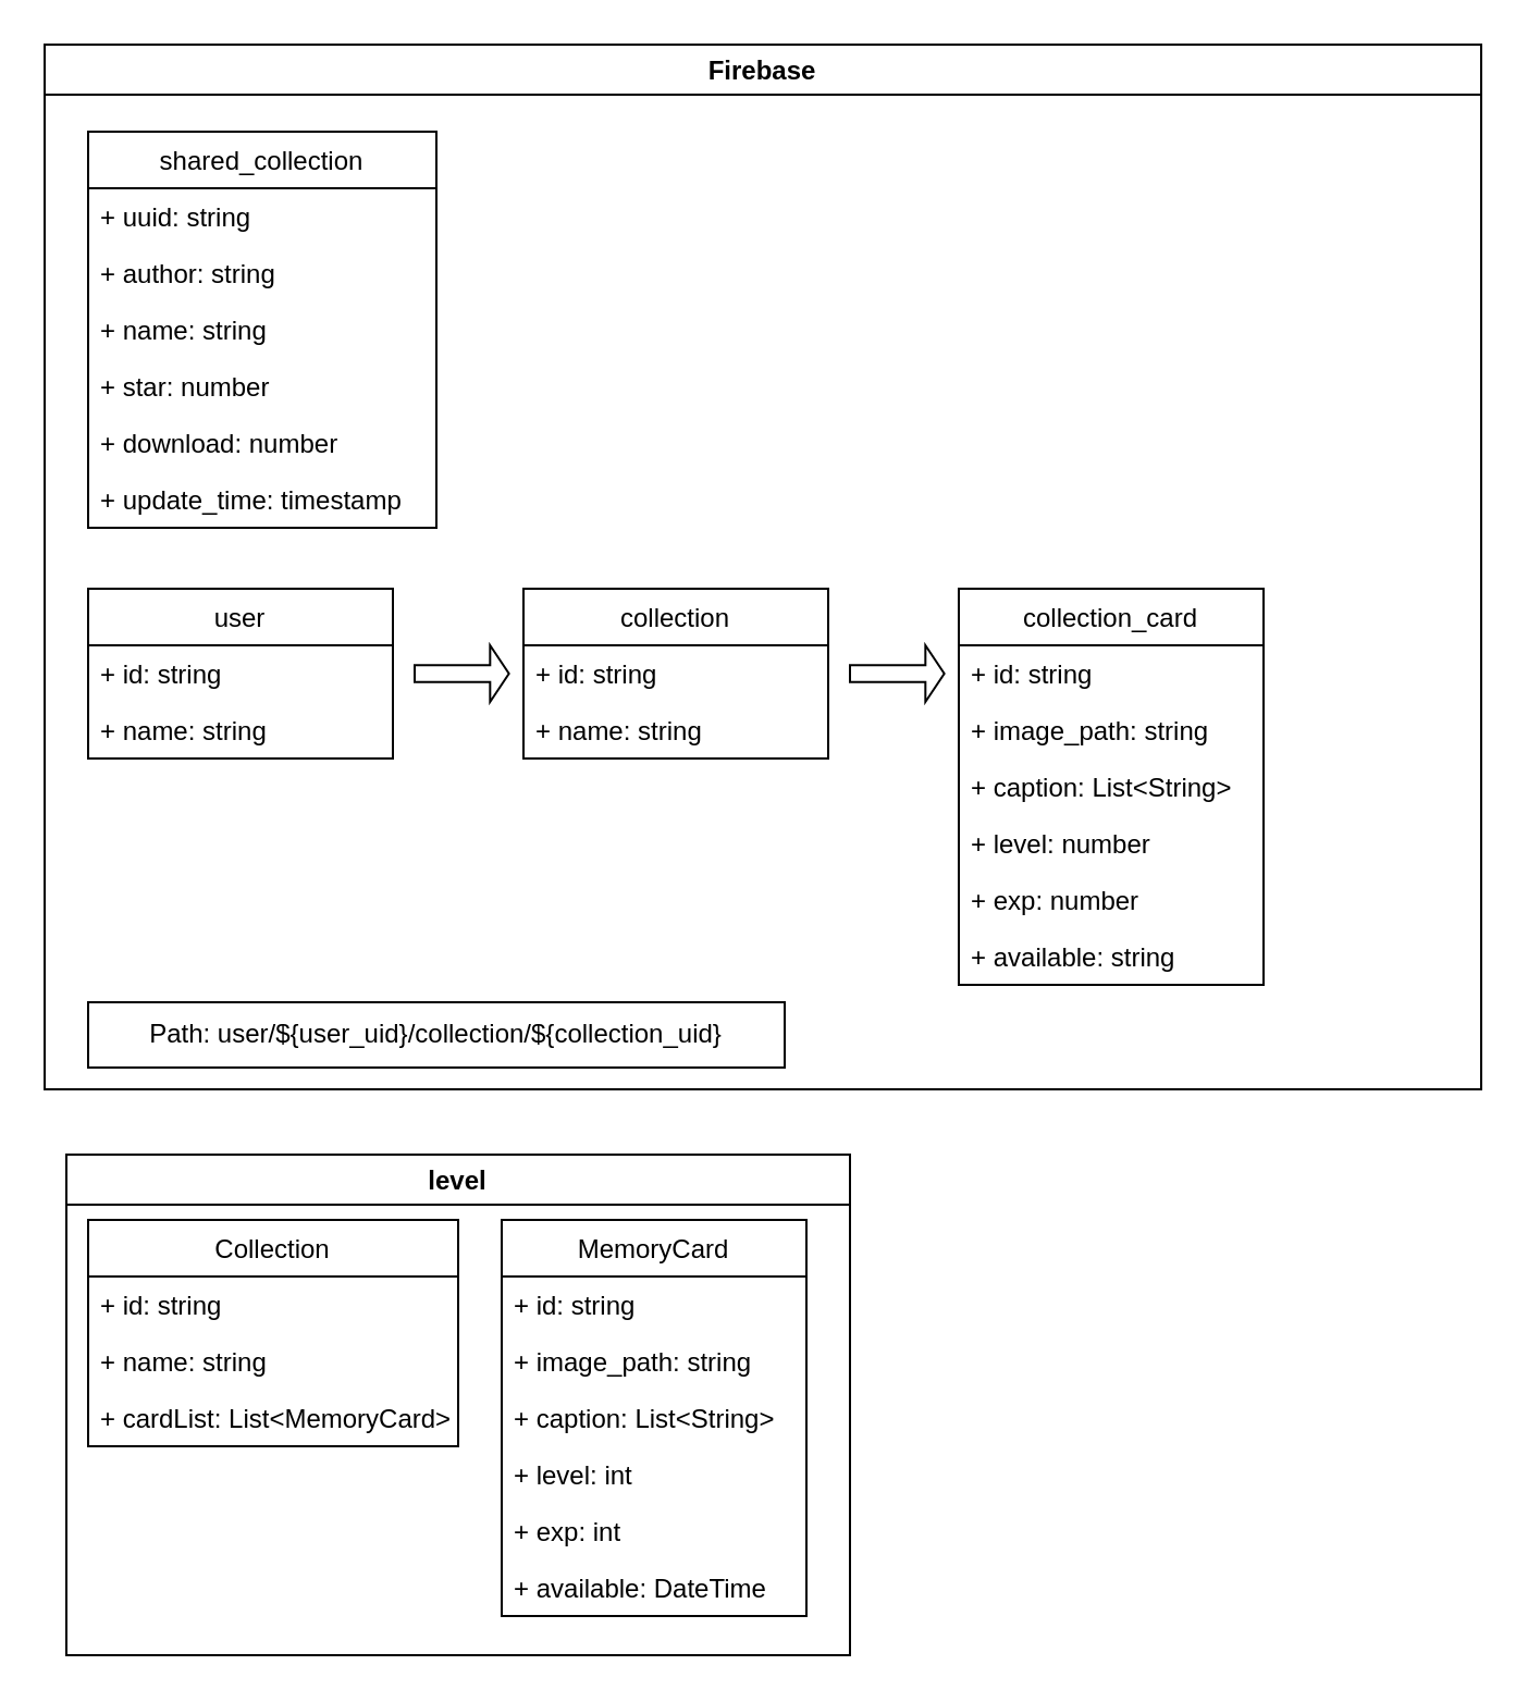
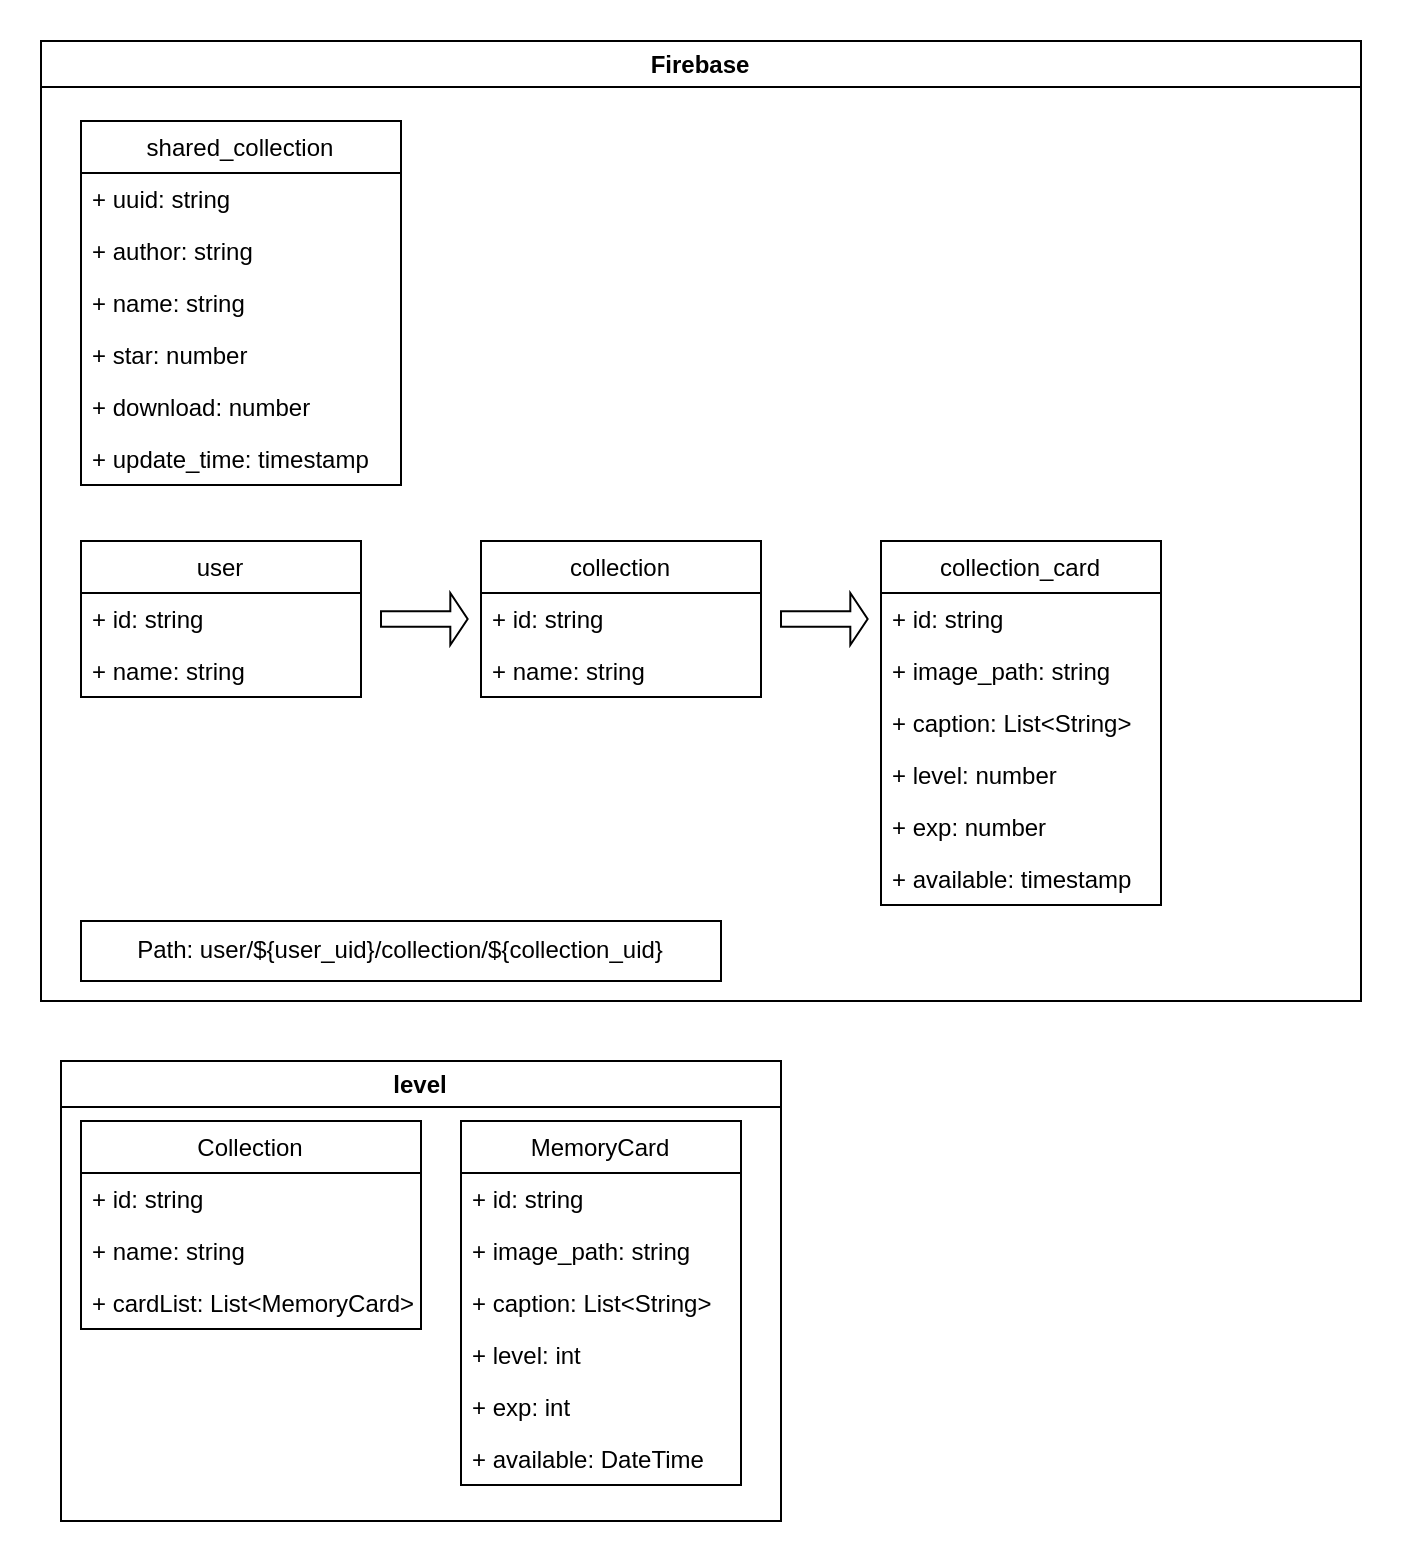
  <mxCell id="0" />
  <mxCell id="1" parent="0" />
  <mxCell id="2" value="level" style="swimlane;" parent="1" vertex="1"><mxGeometry x="30" y="530" width="360" height="230" as="geometry" /></mxCell>
  <mxCell id="3" value="Collection" style="swimlane;fontStyle=0;childLayout=stackLayout;horizontal=1;startSize=26;fillColor=none;horizontalStack=0;resizeParent=1;resizeParentMax=0;resizeLast=0;collapsible=1;marginBottom=0;" parent="2" vertex="1"><mxGeometry x="10" y="30" width="170" height="104" as="geometry" /></mxCell>
  <mxCell id="4" value="+ id: string" style="text;strokeColor=none;fillColor=none;align=left;verticalAlign=top;spacingLeft=4;spacingRight=4;overflow=hidden;rotatable=0;points=[[0,0.5],[1,0.5]];portConstraint=eastwest;" parent="3" vertex="1"><mxGeometry y="26" width="170" height="26" as="geometry" /></mxCell>
  <mxCell id="5" value="+ name: string&#10;" style="text;strokeColor=none;fillColor=none;align=left;verticalAlign=top;spacingLeft=4;spacingRight=4;overflow=hidden;rotatable=0;points=[[0,0.5],[1,0.5]];portConstraint=eastwest;" parent="3" vertex="1"><mxGeometry y="52" width="170" height="26" as="geometry" /></mxCell>
  <mxCell id="6" value="+ cardList: List&lt;MemoryCard&gt;&#10;" style="text;strokeColor=none;fillColor=none;align=left;verticalAlign=top;spacingLeft=4;spacingRight=4;overflow=hidden;rotatable=0;points=[[0,0.5],[1,0.5]];portConstraint=eastwest;" parent="3" vertex="1"><mxGeometry y="78" width="170" height="26" as="geometry" /></mxCell>
  <mxCell id="7" value="MemoryCard" style="swimlane;fontStyle=0;childLayout=stackLayout;horizontal=1;startSize=26;fillColor=none;horizontalStack=0;resizeParent=1;resizeParentMax=0;resizeLast=0;collapsible=1;marginBottom=0;" parent="2" vertex="1"><mxGeometry x="200" y="30" width="140" height="182" as="geometry" /></mxCell>
  <mxCell id="8" value="+ id: string" style="text;strokeColor=none;fillColor=none;align=left;verticalAlign=top;spacingLeft=4;spacingRight=4;overflow=hidden;rotatable=0;points=[[0,0.5],[1,0.5]];portConstraint=eastwest;" parent="7" vertex="1"><mxGeometry y="26" width="140" height="26" as="geometry" /></mxCell>
  <mxCell id="9" value="+ image_path: string" style="text;strokeColor=none;fillColor=none;align=left;verticalAlign=top;spacingLeft=4;spacingRight=4;overflow=hidden;rotatable=0;points=[[0,0.5],[1,0.5]];portConstraint=eastwest;" parent="7" vertex="1"><mxGeometry y="52" width="140" height="26" as="geometry" /></mxCell>
  <mxCell id="10" value="+ caption: List&lt;String&gt;" style="text;strokeColor=none;fillColor=none;align=left;verticalAlign=top;spacingLeft=4;spacingRight=4;overflow=hidden;rotatable=0;points=[[0,0.5],[1,0.5]];portConstraint=eastwest;" parent="7" vertex="1"><mxGeometry y="78" width="140" height="26" as="geometry" /></mxCell>
  <mxCell id="11" value="+ level: int" style="text;strokeColor=none;fillColor=none;align=left;verticalAlign=top;spacingLeft=4;spacingRight=4;overflow=hidden;rotatable=0;points=[[0,0.5],[1,0.5]];portConstraint=eastwest;" parent="7" vertex="1"><mxGeometry y="104" width="140" height="26" as="geometry" /></mxCell>
  <mxCell id="12" value="+ exp: int" style="text;strokeColor=none;fillColor=none;align=left;verticalAlign=top;spacingLeft=4;spacingRight=4;overflow=hidden;rotatable=0;points=[[0,0.5],[1,0.5]];portConstraint=eastwest;" parent="7" vertex="1"><mxGeometry y="130" width="140" height="26" as="geometry" /></mxCell>
  <mxCell id="13" value="+ available: DateTime" style="text;strokeColor=none;fillColor=none;align=left;verticalAlign=top;spacingLeft=4;spacingRight=4;overflow=hidden;rotatable=0;points=[[0,0.5],[1,0.5]];portConstraint=eastwest;" parent="7" vertex="1"><mxGeometry y="156" width="140" height="26" as="geometry" /></mxCell>
  <mxCell id="14" value="Firebase" style="swimlane;" parent="1" vertex="1"><mxGeometry x="20" y="20" width="660" height="480" as="geometry" /></mxCell>
  <mxCell id="15" value="collection" style="swimlane;fontStyle=0;childLayout=stackLayout;horizontal=1;startSize=26;fillColor=none;horizontalStack=0;resizeParent=1;resizeParentMax=0;resizeLast=0;collapsible=1;marginBottom=0;" parent="14" vertex="1"><mxGeometry x="220" y="250" width="140" height="78" as="geometry" /></mxCell>
  <mxCell id="16" value="+ id: string" style="text;strokeColor=none;fillColor=none;align=left;verticalAlign=top;spacingLeft=4;spacingRight=4;overflow=hidden;rotatable=0;points=[[0,0.5],[1,0.5]];portConstraint=eastwest;" parent="15" vertex="1"><mxGeometry y="26" width="140" height="26" as="geometry" /></mxCell>
  <mxCell id="17" value="+ name: string&#10;" style="text;strokeColor=none;fillColor=none;align=left;verticalAlign=top;spacingLeft=4;spacingRight=4;overflow=hidden;rotatable=0;points=[[0,0.5],[1,0.5]];portConstraint=eastwest;" parent="15" vertex="1"><mxGeometry y="52" width="140" height="26" as="geometry" /></mxCell>
  <mxCell id="18" value="collection_card" style="swimlane;fontStyle=0;childLayout=stackLayout;horizontal=1;startSize=26;fillColor=none;horizontalStack=0;resizeParent=1;resizeParentMax=0;resizeLast=0;collapsible=1;marginBottom=0;" parent="14" vertex="1"><mxGeometry x="420" y="250" width="140" height="182" as="geometry" /></mxCell>
  <mxCell id="19" value="+ id: string" style="text;strokeColor=none;fillColor=none;align=left;verticalAlign=top;spacingLeft=4;spacingRight=4;overflow=hidden;rotatable=0;points=[[0,0.5],[1,0.5]];portConstraint=eastwest;" parent="18" vertex="1"><mxGeometry y="26" width="140" height="26" as="geometry" /></mxCell>
  <mxCell id="20" value="+ image_path: string" style="text;strokeColor=none;fillColor=none;align=left;verticalAlign=top;spacingLeft=4;spacingRight=4;overflow=hidden;rotatable=0;points=[[0,0.5],[1,0.5]];portConstraint=eastwest;" parent="18" vertex="1"><mxGeometry y="52" width="140" height="26" as="geometry" /></mxCell>
  <mxCell id="21" value="+ caption: List&lt;String&gt;" style="text;strokeColor=none;fillColor=none;align=left;verticalAlign=top;spacingLeft=4;spacingRight=4;overflow=hidden;rotatable=0;points=[[0,0.5],[1,0.5]];portConstraint=eastwest;" parent="18" vertex="1"><mxGeometry y="78" width="140" height="26" as="geometry" /></mxCell>
  <mxCell id="22" value="+ level: number" style="text;strokeColor=none;fillColor=none;align=left;verticalAlign=top;spacingLeft=4;spacingRight=4;overflow=hidden;rotatable=0;points=[[0,0.5],[1,0.5]];portConstraint=eastwest;" parent="18" vertex="1"><mxGeometry y="104" width="140" height="26" as="geometry" /></mxCell>
  <mxCell id="23" value="+ exp: number" style="text;strokeColor=none;fillColor=none;align=left;verticalAlign=top;spacingLeft=4;spacingRight=4;overflow=hidden;rotatable=0;points=[[0,0.5],[1,0.5]];portConstraint=eastwest;" parent="18" vertex="1"><mxGeometry y="130" width="140" height="26" as="geometry" /></mxCell>
- <mxCell id="24" value="+ available: string" style="text;strokeColor=none;fillColor=none;align=left;verticalAlign=top;spacingLeft=4;spacingRight=4;overflow=hidden;rotatable=0;points=[[0,0.5],[1,0.5]];portConstraint=eastwest;" parent="18" vertex="1"><mxGeometry y="156" width="140" height="26" as="geometry" /></mxCell>
+ <mxCell id="24" value="+ available: timestamp" style="text;strokeColor=none;fillColor=none;align=left;verticalAlign=top;spacingLeft=4;spacingRight=4;overflow=hidden;rotatable=0;points=[[0,0.5],[1,0.5]];portConstraint=eastwest;" parent="18" vertex="1"><mxGeometry y="156" width="140" height="26" as="geometry" /></mxCell>
  <mxCell id="25" value="user" style="swimlane;fontStyle=0;childLayout=stackLayout;horizontal=1;startSize=26;fillColor=none;horizontalStack=0;resizeParent=1;resizeParentMax=0;resizeLast=0;collapsible=1;marginBottom=0;" parent="14" vertex="1"><mxGeometry x="20" y="250" width="140" height="78" as="geometry" /></mxCell>
  <mxCell id="26" value="+ id: string" style="text;strokeColor=none;fillColor=none;align=left;verticalAlign=top;spacingLeft=4;spacingRight=4;overflow=hidden;rotatable=0;points=[[0,0.5],[1,0.5]];portConstraint=eastwest;" parent="25" vertex="1"><mxGeometry y="26" width="140" height="26" as="geometry" /></mxCell>
  <mxCell id="27" value="+ name: string" style="text;strokeColor=none;fillColor=none;align=left;verticalAlign=top;spacingLeft=4;spacingRight=4;overflow=hidden;rotatable=0;points=[[0,0.5],[1,0.5]];portConstraint=eastwest;" parent="25" vertex="1"><mxGeometry y="52" width="140" height="26" as="geometry" /></mxCell>
  <mxCell id="28" value="" style="shape=singleArrow;whiteSpace=wrap;html=1;" parent="14" vertex="1"><mxGeometry x="170" y="276" width="43.33" height="26" as="geometry" /></mxCell>
  <mxCell id="29" value="" style="shape=singleArrow;whiteSpace=wrap;html=1;" parent="14" vertex="1"><mxGeometry x="370" y="276" width="43.33" height="26" as="geometry" /></mxCell>
  <mxCell id="30" value="shared_collection" style="swimlane;fontStyle=0;childLayout=stackLayout;horizontal=1;startSize=26;fillColor=none;horizontalStack=0;resizeParent=1;resizeParentMax=0;resizeLast=0;collapsible=1;marginBottom=0;" parent="14" vertex="1"><mxGeometry x="20" y="40" width="160" height="182" as="geometry" /></mxCell>
  <mxCell id="31" value="+ uuid: string" style="text;strokeColor=none;fillColor=none;align=left;verticalAlign=top;spacingLeft=4;spacingRight=4;overflow=hidden;rotatable=0;points=[[0,0.5],[1,0.5]];portConstraint=eastwest;" parent="30" vertex="1"><mxGeometry y="26" width="160" height="26" as="geometry" /></mxCell>
  <mxCell id="32" value="+ author: string" style="text;strokeColor=none;fillColor=none;align=left;verticalAlign=top;spacingLeft=4;spacingRight=4;overflow=hidden;rotatable=0;points=[[0,0.5],[1,0.5]];portConstraint=eastwest;" parent="30" vertex="1"><mxGeometry y="52" width="160" height="26" as="geometry" /></mxCell>
  <mxCell id="33" value="+ name: string" style="text;strokeColor=none;fillColor=none;align=left;verticalAlign=top;spacingLeft=4;spacingRight=4;overflow=hidden;rotatable=0;points=[[0,0.5],[1,0.5]];portConstraint=eastwest;" parent="30" vertex="1"><mxGeometry y="78" width="160" height="26" as="geometry" /></mxCell>
  <mxCell id="34" value="+ star: number" style="text;strokeColor=none;fillColor=none;align=left;verticalAlign=top;spacingLeft=4;spacingRight=4;overflow=hidden;rotatable=0;points=[[0,0.5],[1,0.5]];portConstraint=eastwest;" parent="30" vertex="1"><mxGeometry y="104" width="160" height="26" as="geometry" /></mxCell>
  <mxCell id="35" value="+ download: number" style="text;strokeColor=none;fillColor=none;align=left;verticalAlign=top;spacingLeft=4;spacingRight=4;overflow=hidden;rotatable=0;points=[[0,0.5],[1,0.5]];portConstraint=eastwest;" parent="30" vertex="1"><mxGeometry y="130" width="160" height="26" as="geometry" /></mxCell>
  <mxCell id="36" value="+ update_time: timestamp" style="text;strokeColor=none;fillColor=none;align=left;verticalAlign=top;spacingLeft=4;spacingRight=4;overflow=hidden;rotatable=0;points=[[0,0.5],[1,0.5]];portConstraint=eastwest;" parent="30" vertex="1"><mxGeometry y="156" width="160" height="26" as="geometry" /></mxCell>
  <mxCell id="37" value="Path: user/${user_uid}/collection/${collection_uid}" style="rounded=0;whiteSpace=wrap;html=1;" vertex="1" parent="14"><mxGeometry x="20" y="440" width="320" height="30" as="geometry" /></mxCell>
